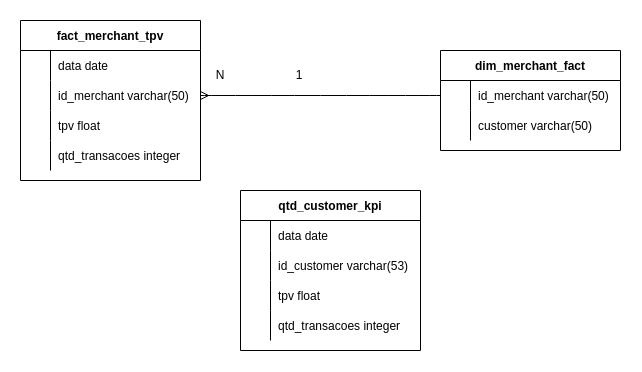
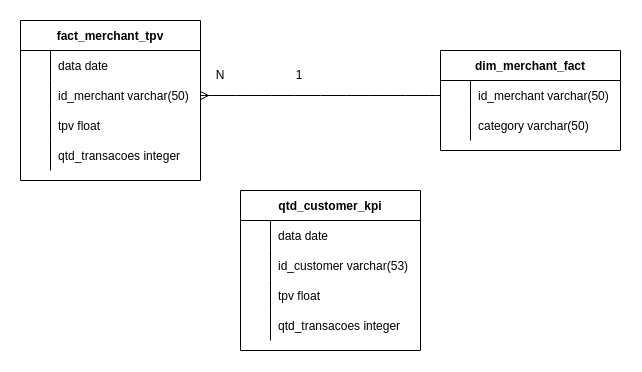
  <mxCell id="0" />
  <mxCell id="1" parent="0" />
  <mxCell id="2" value="fact_merchant_tpv" style="shape=table;startSize=30;container=1;collapsible=1;childLayout=tableLayout;fixedRows=1;rowLines=0;fontStyle=1;align=center;resizeLast=1;" vertex="1" parent="1"><mxGeometry x="20" y="20" width="180" height="160" as="geometry" /></mxCell>
  <mxCell id="3" value="" style="shape=tableRow;horizontal=0;startSize=0;swimlaneHead=0;swimlaneBody=0;fillColor=none;collapsible=0;dropTarget=0;points=[[0,0.5],[1,0.5]];portConstraint=eastwest;top=0;left=0;right=0;bottom=0;" vertex="1" parent="2"><mxGeometry y="30" width="180" height="30" as="geometry" /></mxCell>
  <mxCell id="4" value="" style="shape=partialRectangle;overflow=hidden;connectable=0;fillColor=none;top=0;left=0;bottom=0;right=0;" vertex="1" parent="3"><mxGeometry width="30" height="30" as="geometry"><mxRectangle width="30" height="30" as="alternateBounds" /></mxGeometry></mxCell>
  <mxCell id="5" value="data date" style="shape=partialRectangle;overflow=hidden;connectable=0;fillColor=none;align=left;top=0;left=0;bottom=0;right=0;spacingLeft=6;" vertex="1" parent="3"><mxGeometry x="30" width="150" height="30" as="geometry"><mxRectangle width="150" height="30" as="alternateBounds" /></mxGeometry></mxCell>
  <mxCell id="6" value="" style="shape=tableRow;horizontal=0;startSize=0;swimlaneHead=0;swimlaneBody=0;fillColor=none;collapsible=0;dropTarget=0;points=[[0,0.5],[1,0.5]];portConstraint=eastwest;top=0;left=0;right=0;bottom=0;" vertex="1" parent="2"><mxGeometry y="60" width="180" height="30" as="geometry" /></mxCell>
  <mxCell id="7" value="" style="shape=partialRectangle;overflow=hidden;connectable=0;fillColor=none;top=0;left=0;bottom=0;right=0;" vertex="1" parent="6"><mxGeometry width="30" height="30" as="geometry"><mxRectangle width="30" height="30" as="alternateBounds" /></mxGeometry></mxCell>
  <mxCell id="8" value="id_merchant varchar(50)" style="shape=partialRectangle;overflow=hidden;connectable=0;fillColor=none;align=left;top=0;left=0;bottom=0;right=0;spacingLeft=6;" vertex="1" parent="6"><mxGeometry x="30" width="150" height="30" as="geometry"><mxRectangle width="150" height="30" as="alternateBounds" /></mxGeometry></mxCell>
  <mxCell id="9" value="" style="shape=tableRow;horizontal=0;startSize=0;swimlaneHead=0;swimlaneBody=0;fillColor=none;collapsible=0;dropTarget=0;points=[[0,0.5],[1,0.5]];portConstraint=eastwest;top=0;left=0;right=0;bottom=0;" vertex="1" parent="2"><mxGeometry y="90" width="180" height="30" as="geometry" /></mxCell>
  <mxCell id="10" value="" style="shape=partialRectangle;overflow=hidden;connectable=0;fillColor=none;top=0;left=0;bottom=0;right=0;" vertex="1" parent="9"><mxGeometry width="30" height="30" as="geometry"><mxRectangle width="30" height="30" as="alternateBounds" /></mxGeometry></mxCell>
  <mxCell id="11" value="tpv float" style="shape=partialRectangle;overflow=hidden;connectable=0;fillColor=none;align=left;top=0;left=0;bottom=0;right=0;spacingLeft=6;" vertex="1" parent="9"><mxGeometry x="30" width="150" height="30" as="geometry"><mxRectangle width="150" height="30" as="alternateBounds" /></mxGeometry></mxCell>
  <mxCell id="12" value="" style="shape=tableRow;horizontal=0;startSize=0;swimlaneHead=0;swimlaneBody=0;fillColor=none;collapsible=0;dropTarget=0;points=[[0,0.5],[1,0.5]];portConstraint=eastwest;top=0;left=0;right=0;bottom=0;" vertex="1" parent="2"><mxGeometry y="120" width="180" height="30" as="geometry" /></mxCell>
  <mxCell id="13" value="" style="shape=partialRectangle;overflow=hidden;connectable=0;fillColor=none;top=0;left=0;bottom=0;right=0;" vertex="1" parent="12"><mxGeometry width="30" height="30" as="geometry"><mxRectangle width="30" height="30" as="alternateBounds" /></mxGeometry></mxCell>
  <mxCell id="14" value="qtd_transacoes integer" style="shape=partialRectangle;overflow=hidden;connectable=0;fillColor=none;align=left;top=0;left=0;bottom=0;right=0;spacingLeft=6;" vertex="1" parent="12"><mxGeometry x="30" width="150" height="30" as="geometry"><mxRectangle width="150" height="30" as="alternateBounds" /></mxGeometry></mxCell>
  <mxCell id="15" value="qtd_customer_kpi" style="shape=table;startSize=30;container=1;collapsible=1;childLayout=tableLayout;fixedRows=1;rowLines=0;fontStyle=1;align=center;resizeLast=1;" vertex="1" parent="1"><mxGeometry x="240" y="190" width="180" height="160" as="geometry" /></mxCell>
  <mxCell id="16" value="" style="shape=tableRow;horizontal=0;startSize=0;swimlaneHead=0;swimlaneBody=0;fillColor=none;collapsible=0;dropTarget=0;points=[[0,0.5],[1,0.5]];portConstraint=eastwest;top=0;left=0;right=0;bottom=0;" vertex="1" parent="15"><mxGeometry y="30" width="180" height="30" as="geometry" /></mxCell>
  <mxCell id="17" value="" style="shape=partialRectangle;overflow=hidden;connectable=0;fillColor=none;top=0;left=0;bottom=0;right=0;" vertex="1" parent="16"><mxGeometry width="30" height="30" as="geometry"><mxRectangle width="30" height="30" as="alternateBounds" /></mxGeometry></mxCell>
  <mxCell id="18" value="data date" style="shape=partialRectangle;overflow=hidden;connectable=0;fillColor=none;align=left;top=0;left=0;bottom=0;right=0;spacingLeft=6;" vertex="1" parent="16"><mxGeometry x="30" width="150" height="30" as="geometry"><mxRectangle width="150" height="30" as="alternateBounds" /></mxGeometry></mxCell>
  <mxCell id="19" value="" style="shape=tableRow;horizontal=0;startSize=0;swimlaneHead=0;swimlaneBody=0;fillColor=none;collapsible=0;dropTarget=0;points=[[0,0.5],[1,0.5]];portConstraint=eastwest;top=0;left=0;right=0;bottom=0;" vertex="1" parent="15"><mxGeometry y="60" width="180" height="30" as="geometry" /></mxCell>
  <mxCell id="20" value="" style="shape=partialRectangle;overflow=hidden;connectable=0;fillColor=none;top=0;left=0;bottom=0;right=0;" vertex="1" parent="19"><mxGeometry width="30" height="30" as="geometry"><mxRectangle width="30" height="30" as="alternateBounds" /></mxGeometry></mxCell>
  <mxCell id="21" value="id_customer varchar(53)" style="shape=partialRectangle;overflow=hidden;connectable=0;fillColor=none;align=left;top=0;left=0;bottom=0;right=0;spacingLeft=6;" vertex="1" parent="19"><mxGeometry x="30" width="150" height="30" as="geometry"><mxRectangle width="150" height="30" as="alternateBounds" /></mxGeometry></mxCell>
  <mxCell id="22" value="" style="shape=tableRow;horizontal=0;startSize=0;swimlaneHead=0;swimlaneBody=0;fillColor=none;collapsible=0;dropTarget=0;points=[[0,0.5],[1,0.5]];portConstraint=eastwest;top=0;left=0;right=0;bottom=0;" vertex="1" parent="15"><mxGeometry y="90" width="180" height="30" as="geometry" /></mxCell>
  <mxCell id="23" value="" style="shape=partialRectangle;overflow=hidden;connectable=0;fillColor=none;top=0;left=0;bottom=0;right=0;" vertex="1" parent="22"><mxGeometry width="30" height="30" as="geometry"><mxRectangle width="30" height="30" as="alternateBounds" /></mxGeometry></mxCell>
  <mxCell id="24" value="tpv float" style="shape=partialRectangle;overflow=hidden;connectable=0;fillColor=none;align=left;top=0;left=0;bottom=0;right=0;spacingLeft=6;" vertex="1" parent="22"><mxGeometry x="30" width="150" height="30" as="geometry"><mxRectangle width="150" height="30" as="alternateBounds" /></mxGeometry></mxCell>
  <mxCell id="25" value="" style="shape=tableRow;horizontal=0;startSize=0;swimlaneHead=0;swimlaneBody=0;fillColor=none;collapsible=0;dropTarget=0;points=[[0,0.5],[1,0.5]];portConstraint=eastwest;top=0;left=0;right=0;bottom=0;" vertex="1" parent="15"><mxGeometry y="120" width="180" height="30" as="geometry" /></mxCell>
  <mxCell id="26" value="" style="shape=partialRectangle;overflow=hidden;connectable=0;fillColor=none;top=0;left=0;bottom=0;right=0;" vertex="1" parent="25"><mxGeometry width="30" height="30" as="geometry"><mxRectangle width="30" height="30" as="alternateBounds" /></mxGeometry></mxCell>
  <mxCell id="27" value="qtd_transacoes integer" style="shape=partialRectangle;overflow=hidden;connectable=0;fillColor=none;align=left;top=0;left=0;bottom=0;right=0;spacingLeft=6;" vertex="1" parent="25"><mxGeometry x="30" width="150" height="30" as="geometry"><mxRectangle width="150" height="30" as="alternateBounds" /></mxGeometry></mxCell>
  <mxCell id="28" value="dim_merchant_fact" style="shape=table;startSize=30;container=1;collapsible=1;childLayout=tableLayout;fixedRows=1;rowLines=0;fontStyle=1;align=center;resizeLast=1;" vertex="1" parent="1"><mxGeometry x="440" y="50" width="180" height="100" as="geometry" /></mxCell>
  <mxCell id="29" value="" style="shape=tableRow;horizontal=0;startSize=0;swimlaneHead=0;swimlaneBody=0;fillColor=none;collapsible=0;dropTarget=0;points=[[0,0.5],[1,0.5]];portConstraint=eastwest;top=0;left=0;right=0;bottom=0;" vertex="1" parent="28"><mxGeometry y="30" width="180" height="30" as="geometry" /></mxCell>
  <mxCell id="30" value="" style="shape=partialRectangle;overflow=hidden;connectable=0;fillColor=none;top=0;left=0;bottom=0;right=0;" vertex="1" parent="29"><mxGeometry width="30" height="30" as="geometry"><mxRectangle width="30" height="30" as="alternateBounds" /></mxGeometry></mxCell>
  <mxCell id="31" value="id_merchant varchar(50)" style="shape=partialRectangle;overflow=hidden;connectable=0;fillColor=none;align=left;top=0;left=0;bottom=0;right=0;spacingLeft=6;" vertex="1" parent="29"><mxGeometry x="30" width="150" height="30" as="geometry"><mxRectangle width="150" height="30" as="alternateBounds" /></mxGeometry></mxCell>
  <mxCell id="32" value="" style="shape=tableRow;horizontal=0;startSize=0;swimlaneHead=0;swimlaneBody=0;fillColor=none;collapsible=0;dropTarget=0;points=[[0,0.5],[1,0.5]];portConstraint=eastwest;top=0;left=0;right=0;bottom=0;" vertex="1" parent="28"><mxGeometry y="60" width="180" height="30" as="geometry" /></mxCell>
  <mxCell id="33" value="" style="shape=partialRectangle;overflow=hidden;connectable=0;fillColor=none;top=0;left=0;bottom=0;right=0;" vertex="1" parent="32"><mxGeometry width="30" height="30" as="geometry"><mxRectangle width="30" height="30" as="alternateBounds" /></mxGeometry></mxCell>
- <mxCell id="34" value="customer varchar(50)" style="shape=partialRectangle;overflow=hidden;connectable=0;fillColor=none;align=left;top=0;left=0;bottom=0;right=0;spacingLeft=6;" vertex="1" parent="32"><mxGeometry x="30" width="150" height="30" as="geometry"><mxRectangle width="150" height="30" as="alternateBounds" /></mxGeometry></mxCell>
+ <mxCell id="34" value="category varchar(50)" style="shape=partialRectangle;overflow=hidden;connectable=0;fillColor=none;align=left;top=0;left=0;bottom=0;right=0;spacingLeft=6;" vertex="1" parent="32"><mxGeometry x="30" width="150" height="30" as="geometry"><mxRectangle width="150" height="30" as="alternateBounds" /></mxGeometry></mxCell>
  <mxCell id="35" value="" style="edgeStyle=entityRelationEdgeStyle;startArrow=none;endArrow=ERmany;segment=10;curved=1;rounded=0;endFill=0;" edge="1" target="6" parent="1" source="29"><mxGeometry relative="1" as="geometry"><mxPoint x="240" y="190" as="sourcePoint" /><mxPoint x="340" y="275" as="targetPoint" /></mxGeometry></mxCell>
  <mxCell id="36" value="N" style="text;html=1;strokeColor=none;fillColor=none;align=center;verticalAlign=middle;whiteSpace=wrap;rounded=0;" vertex="1" parent="1"><mxGeometry x="190" y="60" width="60" height="30" as="geometry" /></mxCell>
  <mxCell id="37" value="1" style="text;html=1;strokeColor=none;fillColor=none;align=center;verticalAlign=middle;whiteSpace=wrap;rounded=0;" vertex="1" parent="1"><mxGeometry x="269" y="60" width="60" height="30" as="geometry" /></mxCell>
